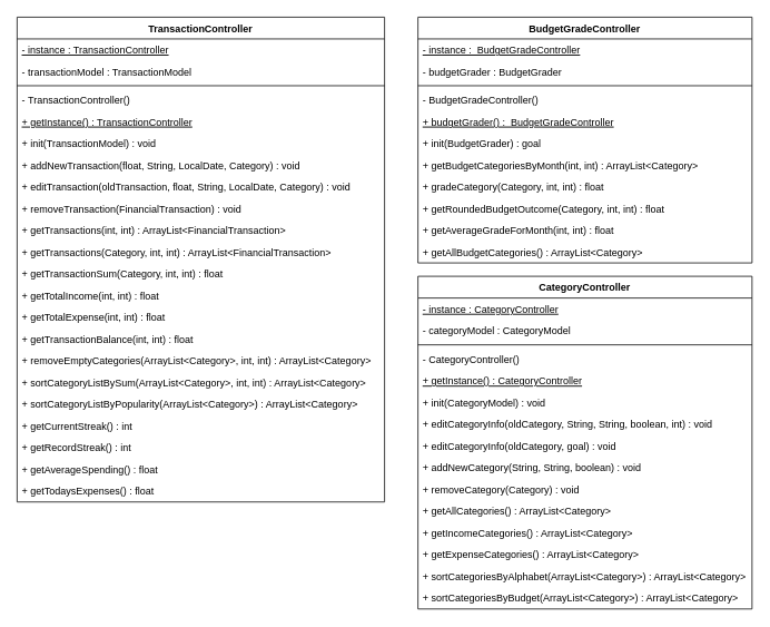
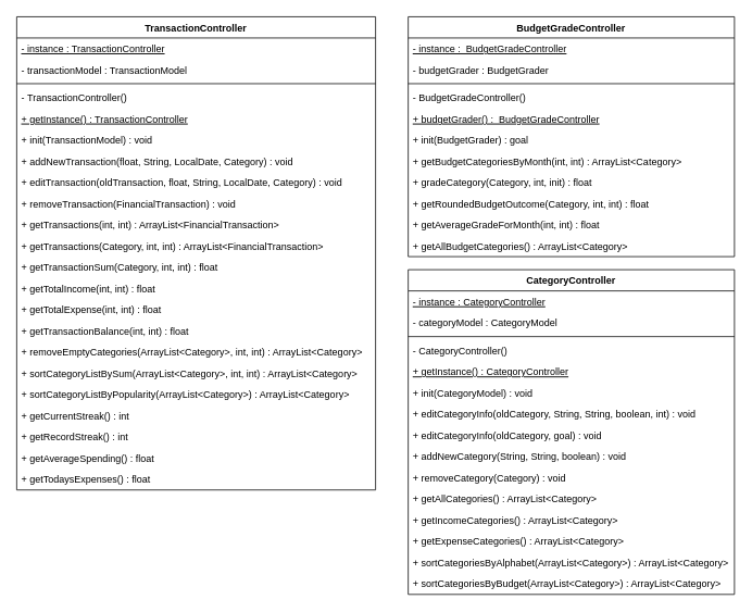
  <mxCell id="0" />
  <mxCell id="1" parent="0" />
  <mxCell id="2" value="TransactionController" style="swimlane;fontStyle=1;align=center;verticalAlign=top;childLayout=stackLayout;horizontal=1;startSize=26;horizontalStack=0;resizeParent=1;resizeParentMax=0;resizeLast=0;collapsible=1;marginBottom=0;" parent="1" vertex="1"><mxGeometry x="20" y="20" width="440" height="580" as="geometry"><mxRectangle x="40" y="40" width="90" height="26" as="alternateBounds" /></mxGeometry></mxCell>
  <mxCell id="3" value="- instance : TransactionController" style="text;strokeColor=none;fillColor=none;align=left;verticalAlign=top;spacingLeft=4;spacingRight=4;overflow=hidden;rotatable=0;points=[[0,0.5],[1,0.5]];portConstraint=eastwest;fontStyle=4" parent="2" vertex="1"><mxGeometry y="26" width="440" height="26" as="geometry" /></mxCell>
  <mxCell id="4" value="- transactionModel : TransactionModel" style="text;strokeColor=none;fillColor=none;align=left;verticalAlign=top;spacingLeft=4;spacingRight=4;overflow=hidden;rotatable=0;points=[[0,0.5],[1,0.5]];portConstraint=eastwest;fontStyle=0" parent="2" vertex="1"><mxGeometry y="52" width="440" height="26" as="geometry" /></mxCell>
  <mxCell id="5" value="" style="line;strokeWidth=1;fillColor=none;align=left;verticalAlign=middle;spacingTop=-1;spacingLeft=3;spacingRight=3;rotatable=0;labelPosition=right;points=[];portConstraint=eastwest;" parent="2" vertex="1"><mxGeometry y="78" width="440" height="8" as="geometry" /></mxCell>
  <mxCell id="6" value="- TransactionController()" style="text;strokeColor=none;fillColor=none;align=left;verticalAlign=top;spacingLeft=4;spacingRight=4;overflow=hidden;rotatable=0;points=[[0,0.5],[1,0.5]];portConstraint=eastwest;" parent="2" vertex="1"><mxGeometry y="86" width="440" height="26" as="geometry" /></mxCell>
  <mxCell id="7" value="+ getInstance() : TransactionController" style="text;strokeColor=none;fillColor=none;align=left;verticalAlign=top;spacingLeft=4;spacingRight=4;overflow=hidden;rotatable=0;points=[[0,0.5],[1,0.5]];portConstraint=eastwest;fontStyle=4" parent="2" vertex="1"><mxGeometry y="112" width="440" height="26" as="geometry" /></mxCell>
  <mxCell id="8" value="+ init(TransactionModel) : void" style="text;strokeColor=none;fillColor=none;align=left;verticalAlign=top;spacingLeft=4;spacingRight=4;overflow=hidden;rotatable=0;points=[[0,0.5],[1,0.5]];portConstraint=eastwest;fontStyle=0" parent="2" vertex="1"><mxGeometry y="138" width="440" height="26" as="geometry" /></mxCell>
  <mxCell id="9" value="+ addNewTransaction(float, String, LocalDate, Category) : void" style="text;strokeColor=none;fillColor=none;align=left;verticalAlign=top;spacingLeft=4;spacingRight=4;overflow=hidden;rotatable=0;points=[[0,0.5],[1,0.5]];portConstraint=eastwest;fontStyle=0" parent="2" vertex="1"><mxGeometry y="164" width="440" height="26" as="geometry" /></mxCell>
  <mxCell id="10" value="+ editTransaction(oldTransaction, float, String, LocalDate, Category) : void" style="text;strokeColor=none;fillColor=none;align=left;verticalAlign=top;spacingLeft=4;spacingRight=4;overflow=hidden;rotatable=0;points=[[0,0.5],[1,0.5]];portConstraint=eastwest;fontStyle=0" parent="2" vertex="1"><mxGeometry y="190" width="440" height="26" as="geometry" /></mxCell>
  <mxCell id="11" value="+ removeTransaction(FinancialTransaction) : void" style="text;strokeColor=none;fillColor=none;align=left;verticalAlign=top;spacingLeft=4;spacingRight=4;overflow=hidden;rotatable=0;points=[[0,0.5],[1,0.5]];portConstraint=eastwest;fontStyle=0" parent="2" vertex="1"><mxGeometry y="216" width="440" height="26" as="geometry" /></mxCell>
  <mxCell id="12" value="+ getTransactions(int, int) : ArrayList&lt;FinancialTransaction&gt;" style="text;strokeColor=none;fillColor=none;align=left;verticalAlign=top;spacingLeft=4;spacingRight=4;overflow=hidden;rotatable=0;points=[[0,0.5],[1,0.5]];portConstraint=eastwest;fontStyle=0" parent="2" vertex="1"><mxGeometry y="242" width="440" height="26" as="geometry" /></mxCell>
  <mxCell id="13" value="+ getTransactions(Category, int, int) : ArrayList&lt;FinancialTransaction&gt;" style="text;strokeColor=none;fillColor=none;align=left;verticalAlign=top;spacingLeft=4;spacingRight=4;overflow=hidden;rotatable=0;points=[[0,0.5],[1,0.5]];portConstraint=eastwest;fontStyle=0" parent="2" vertex="1"><mxGeometry y="268" width="440" height="26" as="geometry" /></mxCell>
  <mxCell id="14" value="+ getTransactionSum(Category, int, int) : float" style="text;strokeColor=none;fillColor=none;align=left;verticalAlign=top;spacingLeft=4;spacingRight=4;overflow=hidden;rotatable=0;points=[[0,0.5],[1,0.5]];portConstraint=eastwest;fontStyle=0" parent="2" vertex="1"><mxGeometry y="294" width="440" height="26" as="geometry" /></mxCell>
  <mxCell id="15" value="+ getTotalIncome(int, int) : float" style="text;strokeColor=none;fillColor=none;align=left;verticalAlign=top;spacingLeft=4;spacingRight=4;overflow=hidden;rotatable=0;points=[[0,0.5],[1,0.5]];portConstraint=eastwest;fontStyle=0" parent="2" vertex="1"><mxGeometry y="320" width="440" height="26" as="geometry" /></mxCell>
  <mxCell id="16" value="+ getTotalExpense(int, int) : float" style="text;strokeColor=none;fillColor=none;align=left;verticalAlign=top;spacingLeft=4;spacingRight=4;overflow=hidden;rotatable=0;points=[[0,0.5],[1,0.5]];portConstraint=eastwest;fontStyle=0" parent="2" vertex="1"><mxGeometry y="346" width="440" height="26" as="geometry" /></mxCell>
  <mxCell id="17" value="+ getTransactionBalance(int, int) : float" style="text;strokeColor=none;fillColor=none;align=left;verticalAlign=top;spacingLeft=4;spacingRight=4;overflow=hidden;rotatable=0;points=[[0,0.5],[1,0.5]];portConstraint=eastwest;fontStyle=0" parent="2" vertex="1"><mxGeometry y="372" width="440" height="26" as="geometry" /></mxCell>
  <mxCell id="18" value="+ removeEmptyCategories(ArrayList&lt;Category&gt;, int, int) : ArrayList&lt;Category&gt;" style="text;strokeColor=none;fillColor=none;align=left;verticalAlign=top;spacingLeft=4;spacingRight=4;overflow=hidden;rotatable=0;points=[[0,0.5],[1,0.5]];portConstraint=eastwest;fontStyle=0" parent="2" vertex="1"><mxGeometry y="398" width="440" height="26" as="geometry" /></mxCell>
  <mxCell id="19" value="+ sortCategoryListBySum(ArrayList&lt;Category&gt;, int, int) : ArrayList&lt;Category&gt;" style="text;strokeColor=none;fillColor=none;align=left;verticalAlign=top;spacingLeft=4;spacingRight=4;overflow=hidden;rotatable=0;points=[[0,0.5],[1,0.5]];portConstraint=eastwest;fontStyle=0" parent="2" vertex="1"><mxGeometry y="424" width="440" height="26" as="geometry" /></mxCell>
  <mxCell id="20" value="+ sortCategoryListByPopularity(ArrayList&lt;Category&gt;) : ArrayList&lt;Category&gt;" style="text;strokeColor=none;fillColor=none;align=left;verticalAlign=top;spacingLeft=4;spacingRight=4;overflow=hidden;rotatable=0;points=[[0,0.5],[1,0.5]];portConstraint=eastwest;fontStyle=0" parent="2" vertex="1"><mxGeometry y="450" width="440" height="26" as="geometry" /></mxCell>
  <mxCell id="21" value="+ getCurrentStreak() : int" style="text;strokeColor=none;fillColor=none;align=left;verticalAlign=top;spacingLeft=4;spacingRight=4;overflow=hidden;rotatable=0;points=[[0,0.5],[1,0.5]];portConstraint=eastwest;fontStyle=0" parent="2" vertex="1"><mxGeometry y="476" width="440" height="26" as="geometry" /></mxCell>
  <mxCell id="22" value="+ getRecordStreak() : int" style="text;strokeColor=none;fillColor=none;align=left;verticalAlign=top;spacingLeft=4;spacingRight=4;overflow=hidden;rotatable=0;points=[[0,0.5],[1,0.5]];portConstraint=eastwest;fontStyle=0" parent="2" vertex="1"><mxGeometry y="502" width="440" height="26" as="geometry" /></mxCell>
  <mxCell id="23" value="+ getAverageSpending() : float" style="text;strokeColor=none;fillColor=none;align=left;verticalAlign=top;spacingLeft=4;spacingRight=4;overflow=hidden;rotatable=0;points=[[0,0.5],[1,0.5]];portConstraint=eastwest;fontStyle=0" parent="2" vertex="1"><mxGeometry y="528" width="440" height="26" as="geometry" /></mxCell>
  <mxCell id="24" value="+ getTodaysExpenses() : float" style="text;strokeColor=none;fillColor=none;align=left;verticalAlign=top;spacingLeft=4;spacingRight=4;overflow=hidden;rotatable=0;points=[[0,0.5],[1,0.5]];portConstraint=eastwest;fontStyle=0" parent="2" vertex="1"><mxGeometry y="554" width="440" height="26" as="geometry" /></mxCell>
  <mxCell id="25" value="BudgetGradeController" style="swimlane;fontStyle=1;align=center;verticalAlign=top;childLayout=stackLayout;horizontal=1;startSize=26;horizontalStack=0;resizeParent=1;resizeParentMax=0;resizeLast=0;collapsible=1;marginBottom=0;" parent="1" vertex="1"><mxGeometry x="500" y="20" width="400" height="294" as="geometry" /></mxCell>
  <mxCell id="26" value="- instance :  BudgetGradeController" style="text;strokeColor=none;fillColor=none;align=left;verticalAlign=top;spacingLeft=4;spacingRight=4;overflow=hidden;rotatable=0;points=[[0,0.5],[1,0.5]];portConstraint=eastwest;fontStyle=4" parent="25" vertex="1"><mxGeometry y="26" width="400" height="26" as="geometry" /></mxCell>
  <mxCell id="27" value="- budgetGrader : BudgetGrader " style="text;strokeColor=none;fillColor=none;align=left;verticalAlign=top;spacingLeft=4;spacingRight=4;overflow=hidden;rotatable=0;points=[[0,0.5],[1,0.5]];portConstraint=eastwest;fontStyle=0" parent="25" vertex="1"><mxGeometry y="52" width="400" height="26" as="geometry" /></mxCell>
  <mxCell id="28" value="" style="line;strokeWidth=1;fillColor=none;align=left;verticalAlign=middle;spacingTop=-1;spacingLeft=3;spacingRight=3;rotatable=0;labelPosition=right;points=[];portConstraint=eastwest;" parent="25" vertex="1"><mxGeometry y="78" width="400" height="8" as="geometry" /></mxCell>
  <mxCell id="29" value="- BudgetGradeController()" style="text;strokeColor=none;fillColor=none;align=left;verticalAlign=top;spacingLeft=4;spacingRight=4;overflow=hidden;rotatable=0;points=[[0,0.5],[1,0.5]];portConstraint=eastwest;" parent="25" vertex="1"><mxGeometry y="86" width="400" height="26" as="geometry" /></mxCell>
  <mxCell id="30" value="+ budgetGrader() :  BudgetGradeController" style="text;strokeColor=none;fillColor=none;align=left;verticalAlign=top;spacingLeft=4;spacingRight=4;overflow=hidden;rotatable=0;points=[[0,0.5],[1,0.5]];portConstraint=eastwest;fontStyle=4" parent="25" vertex="1"><mxGeometry y="112" width="400" height="26" as="geometry" /></mxCell>
  <mxCell id="31" value="+ init(BudgetGrader) : goal" style="text;strokeColor=none;fillColor=none;align=left;verticalAlign=top;spacingLeft=4;spacingRight=4;overflow=hidden;rotatable=0;points=[[0,0.5],[1,0.5]];portConstraint=eastwest;" parent="25" vertex="1"><mxGeometry y="138" width="400" height="26" as="geometry" /></mxCell>
  <mxCell id="32" value="+ getBudgetCategoriesByMonth(int, int) : ArrayList&lt;Category&gt;" style="text;strokeColor=none;fillColor=none;align=left;verticalAlign=top;spacingLeft=4;spacingRight=4;overflow=hidden;rotatable=0;points=[[0,0.5],[1,0.5]];portConstraint=eastwest;fontStyle=0" parent="25" vertex="1"><mxGeometry y="164" width="400" height="26" as="geometry" /></mxCell>
- <mxCell id="33" value="+ gradeCategory(Category, int, int) : float" style="text;strokeColor=none;fillColor=none;align=left;verticalAlign=top;spacingLeft=4;spacingRight=4;overflow=hidden;rotatable=0;points=[[0,0.5],[1,0.5]];portConstraint=eastwest;fontStyle=0" parent="25" vertex="1"><mxGeometry y="190" width="400" height="26" as="geometry" /></mxCell>
+ <mxCell id="33" value="+ gradeCategory(Category, int, init) : float" style="text;strokeColor=none;fillColor=none;align=left;verticalAlign=top;spacingLeft=4;spacingRight=4;overflow=hidden;rotatable=0;points=[[0,0.5],[1,0.5]];portConstraint=eastwest;fontStyle=0" parent="25" vertex="1"><mxGeometry y="190" width="400" height="26" as="geometry" /></mxCell>
  <mxCell id="34" value="+ getRoundedBudgetOutcome(Category, int, int) : float" style="text;strokeColor=none;fillColor=none;align=left;verticalAlign=top;spacingLeft=4;spacingRight=4;overflow=hidden;rotatable=0;points=[[0,0.5],[1,0.5]];portConstraint=eastwest;fontStyle=0" parent="25" vertex="1"><mxGeometry y="216" width="400" height="26" as="geometry" /></mxCell>
  <mxCell id="35" value="+ getAverageGradeForMonth(int, int) : float" style="text;strokeColor=none;fillColor=none;align=left;verticalAlign=top;spacingLeft=4;spacingRight=4;overflow=hidden;rotatable=0;points=[[0,0.5],[1,0.5]];portConstraint=eastwest;fontStyle=0" parent="25" vertex="1"><mxGeometry y="242" width="400" height="26" as="geometry" /></mxCell>
  <mxCell id="36" value="+ getAllBudgetCategories() : ArrayList&lt;Category&gt;" style="text;strokeColor=none;fillColor=none;align=left;verticalAlign=top;spacingLeft=4;spacingRight=4;overflow=hidden;rotatable=0;points=[[0,0.5],[1,0.5]];portConstraint=eastwest;fontStyle=0" parent="25" vertex="1"><mxGeometry y="268" width="400" height="26" as="geometry" /></mxCell>
  <mxCell id="37" value="CategoryController" style="swimlane;fontStyle=1;align=center;verticalAlign=top;childLayout=stackLayout;horizontal=1;startSize=26;horizontalStack=0;resizeParent=1;resizeParentMax=0;resizeLast=0;collapsible=1;marginBottom=0;" parent="1" vertex="1"><mxGeometry x="500" y="330" width="400" height="398" as="geometry" /></mxCell>
  <mxCell id="38" value="- instance : CategoryController" style="text;strokeColor=none;fillColor=none;align=left;verticalAlign=top;spacingLeft=4;spacingRight=4;overflow=hidden;rotatable=0;points=[[0,0.5],[1,0.5]];portConstraint=eastwest;fontStyle=4" parent="37" vertex="1"><mxGeometry y="26" width="400" height="26" as="geometry" /></mxCell>
  <mxCell id="39" value="- categoryModel : CategoryModel " style="text;strokeColor=none;fillColor=none;align=left;verticalAlign=top;spacingLeft=4;spacingRight=4;overflow=hidden;rotatable=0;points=[[0,0.5],[1,0.5]];portConstraint=eastwest;" parent="37" vertex="1"><mxGeometry y="52" width="400" height="26" as="geometry" /></mxCell>
  <mxCell id="40" value="" style="line;strokeWidth=1;fillColor=none;align=left;verticalAlign=middle;spacingTop=-1;spacingLeft=3;spacingRight=3;rotatable=0;labelPosition=right;points=[];portConstraint=eastwest;" parent="37" vertex="1"><mxGeometry y="78" width="400" height="8" as="geometry" /></mxCell>
  <mxCell id="41" value="- CategoryController()" style="text;strokeColor=none;fillColor=none;align=left;verticalAlign=top;spacingLeft=4;spacingRight=4;overflow=hidden;rotatable=0;points=[[0,0.5],[1,0.5]];portConstraint=eastwest;" parent="37" vertex="1"><mxGeometry y="86" width="400" height="26" as="geometry" /></mxCell>
  <mxCell id="42" value="+ getInstance() : CategoryController" style="text;strokeColor=none;fillColor=none;align=left;verticalAlign=top;spacingLeft=4;spacingRight=4;overflow=hidden;rotatable=0;points=[[0,0.5],[1,0.5]];portConstraint=eastwest;fontStyle=4" parent="37" vertex="1"><mxGeometry y="112" width="400" height="26" as="geometry" /></mxCell>
  <mxCell id="43" value="+ init(CategoryModel) : void" style="text;strokeColor=none;fillColor=none;align=left;verticalAlign=top;spacingLeft=4;spacingRight=4;overflow=hidden;rotatable=0;points=[[0,0.5],[1,0.5]];portConstraint=eastwest;" parent="37" vertex="1"><mxGeometry y="138" width="400" height="26" as="geometry" /></mxCell>
  <mxCell id="44" value="+ editCategoryInfo(oldCategory, String, String, boolean, int) : void&#10;" style="text;strokeColor=none;fillColor=none;align=left;verticalAlign=top;spacingLeft=4;spacingRight=4;overflow=hidden;rotatable=0;points=[[0,0.5],[1,0.5]];portConstraint=eastwest;fontStyle=0" parent="37" vertex="1"><mxGeometry y="164" width="400" height="26" as="geometry" /></mxCell>
  <mxCell id="45" value="+ editCategoryInfo(oldCategory, goal) : void&#10;" style="text;strokeColor=none;fillColor=none;align=left;verticalAlign=top;spacingLeft=4;spacingRight=4;overflow=hidden;rotatable=0;points=[[0,0.5],[1,0.5]];portConstraint=eastwest;fontStyle=0" parent="37" vertex="1"><mxGeometry y="190" width="400" height="26" as="geometry" /></mxCell>
  <mxCell id="46" value="+ addNewCategory(String, String, boolean) : void&#10;" style="text;strokeColor=none;fillColor=none;align=left;verticalAlign=top;spacingLeft=4;spacingRight=4;overflow=hidden;rotatable=0;points=[[0,0.5],[1,0.5]];portConstraint=eastwest;fontStyle=0" parent="37" vertex="1"><mxGeometry y="216" width="400" height="26" as="geometry" /></mxCell>
  <mxCell id="47" value="+ removeCategory(Category) : void&#10;" style="text;strokeColor=none;fillColor=none;align=left;verticalAlign=top;spacingLeft=4;spacingRight=4;overflow=hidden;rotatable=0;points=[[0,0.5],[1,0.5]];portConstraint=eastwest;fontStyle=0" parent="37" vertex="1"><mxGeometry y="242" width="400" height="26" as="geometry" /></mxCell>
  <mxCell id="48" value="+ getAllCategories() : ArrayList&lt;Category&gt;&#10;" style="text;strokeColor=none;fillColor=none;align=left;verticalAlign=top;spacingLeft=4;spacingRight=4;overflow=hidden;rotatable=0;points=[[0,0.5],[1,0.5]];portConstraint=eastwest;fontStyle=0" parent="37" vertex="1"><mxGeometry y="268" width="400" height="26" as="geometry" /></mxCell>
  <mxCell id="49" value="+ getIncomeCategories() : ArrayList&lt;Category&gt;&#10;" style="text;strokeColor=none;fillColor=none;align=left;verticalAlign=top;spacingLeft=4;spacingRight=4;overflow=hidden;rotatable=0;points=[[0,0.5],[1,0.5]];portConstraint=eastwest;fontStyle=0" parent="37" vertex="1"><mxGeometry y="294" width="400" height="26" as="geometry" /></mxCell>
  <mxCell id="50" value="+ getExpenseCategories() : ArrayList&lt;Category&gt;&#10;" style="text;strokeColor=none;fillColor=none;align=left;verticalAlign=top;spacingLeft=4;spacingRight=4;overflow=hidden;rotatable=0;points=[[0,0.5],[1,0.5]];portConstraint=eastwest;fontStyle=0" parent="37" vertex="1"><mxGeometry y="320" width="400" height="26" as="geometry" /></mxCell>
  <mxCell id="51" value="+ sortCategoriesByAlphabet(ArrayList&lt;Category&gt;) : ArrayList&lt;Category&gt;" style="text;strokeColor=none;fillColor=none;align=left;verticalAlign=top;spacingLeft=4;spacingRight=4;overflow=hidden;rotatable=0;points=[[0,0.5],[1,0.5]];portConstraint=eastwest;fontStyle=0" parent="37" vertex="1"><mxGeometry y="346" width="400" height="26" as="geometry" /></mxCell>
  <mxCell id="52" value="+ sortCategoriesByBudget(ArrayList&lt;Category&gt;) : ArrayList&lt;Category&gt;" style="text;strokeColor=none;fillColor=none;align=left;verticalAlign=top;spacingLeft=4;spacingRight=4;overflow=hidden;rotatable=0;points=[[0,0.5],[1,0.5]];portConstraint=eastwest;fontStyle=0" parent="37" vertex="1"><mxGeometry y="372" width="400" height="26" as="geometry" /></mxCell>
